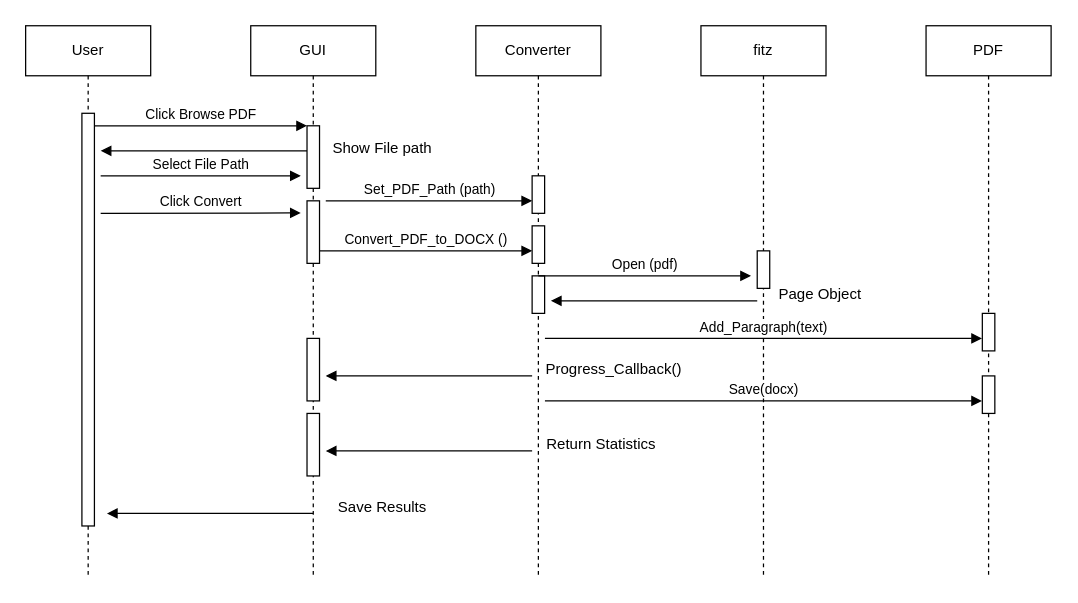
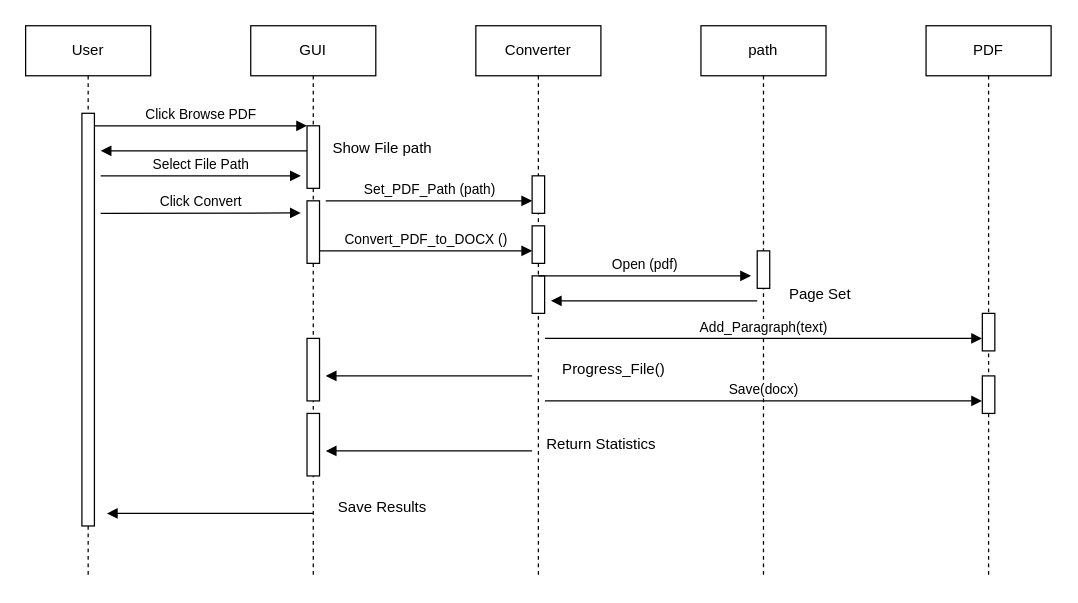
  <mxCell id="0" />
  <mxCell id="1" parent="0" />
  <mxCell id="2" value="User" style="shape=umlLifeline;perimeter=lifelinePerimeter;whiteSpace=wrap;html=1;container=0;dropTarget=0;collapsible=0;recursiveResize=0;outlineConnect=0;portConstraint=eastwest;newEdgeStyle={&quot;edgeStyle&quot;:&quot;elbowEdgeStyle&quot;,&quot;elbow&quot;:&quot;vertical&quot;,&quot;curved&quot;:0,&quot;rounded&quot;:0};" parent="1" vertex="1"><mxGeometry x="20" y="20" width="100" height="440" as="geometry" /></mxCell>
  <mxCell id="3" value="" style="html=1;points=[];perimeter=orthogonalPerimeter;outlineConnect=0;targetShapes=umlLifeline;portConstraint=eastwest;newEdgeStyle={&quot;edgeStyle&quot;:&quot;elbowEdgeStyle&quot;,&quot;elbow&quot;:&quot;vertical&quot;,&quot;curved&quot;:0,&quot;rounded&quot;:0};" parent="2" vertex="1"><mxGeometry x="45" y="70" width="10" height="330" as="geometry" /></mxCell>
  <mxCell id="4" value="GUI" style="shape=umlLifeline;perimeter=lifelinePerimeter;whiteSpace=wrap;html=1;container=0;dropTarget=0;collapsible=0;recursiveResize=0;outlineConnect=0;portConstraint=eastwest;newEdgeStyle={&quot;edgeStyle&quot;:&quot;elbowEdgeStyle&quot;,&quot;elbow&quot;:&quot;vertical&quot;,&quot;curved&quot;:0,&quot;rounded&quot;:0};" parent="1" vertex="1"><mxGeometry x="200" y="20" width="100" height="440" as="geometry" /></mxCell>
  <mxCell id="5" value="" style="html=1;points=[];perimeter=orthogonalPerimeter;outlineConnect=0;targetShapes=umlLifeline;portConstraint=eastwest;newEdgeStyle={&quot;edgeStyle&quot;:&quot;elbowEdgeStyle&quot;,&quot;elbow&quot;:&quot;vertical&quot;,&quot;curved&quot;:0,&quot;rounded&quot;:0};" parent="4" vertex="1"><mxGeometry x="45" y="80" width="10" height="50" as="geometry" /></mxCell>
  <mxCell id="6" value="" style="html=1;points=[];perimeter=orthogonalPerimeter;outlineConnect=0;targetShapes=umlLifeline;portConstraint=eastwest;newEdgeStyle={&quot;edgeStyle&quot;:&quot;elbowEdgeStyle&quot;,&quot;elbow&quot;:&quot;vertical&quot;,&quot;curved&quot;:0,&quot;rounded&quot;:0};" vertex="1" parent="4"><mxGeometry x="45" y="140" width="10" height="50" as="geometry" /></mxCell>
  <mxCell id="7" value="" style="html=1;points=[];perimeter=orthogonalPerimeter;outlineConnect=0;targetShapes=umlLifeline;portConstraint=eastwest;newEdgeStyle={&quot;edgeStyle&quot;:&quot;elbowEdgeStyle&quot;,&quot;elbow&quot;:&quot;vertical&quot;,&quot;curved&quot;:0,&quot;rounded&quot;:0};" vertex="1" parent="4"><mxGeometry x="45" y="250" width="10" height="50" as="geometry" /></mxCell>
  <mxCell id="8" value="" style="html=1;points=[];perimeter=orthogonalPerimeter;outlineConnect=0;targetShapes=umlLifeline;portConstraint=eastwest;newEdgeStyle={&quot;edgeStyle&quot;:&quot;elbowEdgeStyle&quot;,&quot;elbow&quot;:&quot;vertical&quot;,&quot;curved&quot;:0,&quot;rounded&quot;:0};" vertex="1" parent="4"><mxGeometry x="45" y="310" width="10" height="50" as="geometry" /></mxCell>
  <mxCell id="9" value="Click Browse PDF" style="html=1;verticalAlign=bottom;endArrow=block;edgeStyle=elbowEdgeStyle;elbow=vertical;curved=0;rounded=0;" parent="1" source="3" target="5" edge="1"><mxGeometry x="0.004" relative="1" as="geometry"><mxPoint x="195" y="110" as="sourcePoint" /><Array as="points"><mxPoint x="180" y="100" /></Array><mxPoint as="offset" /></mxGeometry></mxCell>
  <mxCell id="10" value="" style="html=1;verticalAlign=bottom;endArrow=block;edgeStyle=elbowEdgeStyle;elbow=vertical;curved=0;rounded=0;" parent="1" edge="1"><mxGeometry x="0.002" relative="1" as="geometry"><mxPoint x="245" y="120" as="sourcePoint" /><Array as="points"><mxPoint x="190" y="120" /></Array><mxPoint x="80" y="120" as="targetPoint" /><mxPoint as="offset" /></mxGeometry></mxCell>
  <mxCell id="11" value="Converter" style="shape=umlLifeline;perimeter=lifelinePerimeter;whiteSpace=wrap;html=1;container=0;dropTarget=0;collapsible=0;recursiveResize=0;outlineConnect=0;portConstraint=eastwest;newEdgeStyle={&quot;edgeStyle&quot;:&quot;elbowEdgeStyle&quot;,&quot;elbow&quot;:&quot;vertical&quot;,&quot;curved&quot;:0,&quot;rounded&quot;:0};" vertex="1" parent="1"><mxGeometry x="380" y="20" width="100" height="440" as="geometry" /></mxCell>
  <mxCell id="12" value="" style="html=1;points=[];perimeter=orthogonalPerimeter;outlineConnect=0;targetShapes=umlLifeline;portConstraint=eastwest;newEdgeStyle={&quot;edgeStyle&quot;:&quot;elbowEdgeStyle&quot;,&quot;elbow&quot;:&quot;vertical&quot;,&quot;curved&quot;:0,&quot;rounded&quot;:0};" vertex="1" parent="11"><mxGeometry x="45" y="120" width="10" height="30" as="geometry" /></mxCell>
  <mxCell id="13" value="" style="html=1;points=[];perimeter=orthogonalPerimeter;outlineConnect=0;targetShapes=umlLifeline;portConstraint=eastwest;newEdgeStyle={&quot;edgeStyle&quot;:&quot;elbowEdgeStyle&quot;,&quot;elbow&quot;:&quot;vertical&quot;,&quot;curved&quot;:0,&quot;rounded&quot;:0};" vertex="1" parent="11"><mxGeometry x="45" y="160" width="10" height="30" as="geometry" /></mxCell>
  <mxCell id="14" value="" style="html=1;points=[];perimeter=orthogonalPerimeter;outlineConnect=0;targetShapes=umlLifeline;portConstraint=eastwest;newEdgeStyle={&quot;edgeStyle&quot;:&quot;elbowEdgeStyle&quot;,&quot;elbow&quot;:&quot;vertical&quot;,&quot;curved&quot;:0,&quot;rounded&quot;:0};" vertex="1" parent="11"><mxGeometry x="45" y="200" width="10" height="30" as="geometry" /></mxCell>
- <mxCell id="15" value="fitz" style="shape=umlLifeline;perimeter=lifelinePerimeter;whiteSpace=wrap;html=1;container=0;dropTarget=0;collapsible=0;recursiveResize=0;outlineConnect=0;portConstraint=eastwest;newEdgeStyle={&quot;edgeStyle&quot;:&quot;elbowEdgeStyle&quot;,&quot;elbow&quot;:&quot;vertical&quot;,&quot;curved&quot;:0,&quot;rounded&quot;:0};" vertex="1" parent="1"><mxGeometry x="560" y="20" width="100" height="440" as="geometry" /></mxCell>
+ <mxCell id="15" value="path" style="shape=umlLifeline;perimeter=lifelinePerimeter;whiteSpace=wrap;html=1;container=0;dropTarget=0;collapsible=0;recursiveResize=0;outlineConnect=0;portConstraint=eastwest;newEdgeStyle={&quot;edgeStyle&quot;:&quot;elbowEdgeStyle&quot;,&quot;elbow&quot;:&quot;vertical&quot;,&quot;curved&quot;:0,&quot;rounded&quot;:0};" vertex="1" parent="1"><mxGeometry x="560" y="20" width="100" height="440" as="geometry" /></mxCell>
  <mxCell id="16" value="" style="html=1;points=[];perimeter=orthogonalPerimeter;outlineConnect=0;targetShapes=umlLifeline;portConstraint=eastwest;newEdgeStyle={&quot;edgeStyle&quot;:&quot;elbowEdgeStyle&quot;,&quot;elbow&quot;:&quot;vertical&quot;,&quot;curved&quot;:0,&quot;rounded&quot;:0};" vertex="1" parent="15"><mxGeometry x="45" y="180" width="10" height="30" as="geometry" /></mxCell>
  <mxCell id="17" value="PDF" style="shape=umlLifeline;perimeter=lifelinePerimeter;whiteSpace=wrap;html=1;container=0;dropTarget=0;collapsible=0;recursiveResize=0;outlineConnect=0;portConstraint=eastwest;newEdgeStyle={&quot;edgeStyle&quot;:&quot;elbowEdgeStyle&quot;,&quot;elbow&quot;:&quot;vertical&quot;,&quot;curved&quot;:0,&quot;rounded&quot;:0};" vertex="1" parent="1"><mxGeometry x="740" y="20" width="100" height="440" as="geometry" /></mxCell>
  <mxCell id="18" value="" style="html=1;points=[];perimeter=orthogonalPerimeter;outlineConnect=0;targetShapes=umlLifeline;portConstraint=eastwest;newEdgeStyle={&quot;edgeStyle&quot;:&quot;elbowEdgeStyle&quot;,&quot;elbow&quot;:&quot;vertical&quot;,&quot;curved&quot;:0,&quot;rounded&quot;:0};" vertex="1" parent="17"><mxGeometry x="45" y="230" width="10" height="30" as="geometry" /></mxCell>
  <mxCell id="19" value="" style="html=1;points=[];perimeter=orthogonalPerimeter;outlineConnect=0;targetShapes=umlLifeline;portConstraint=eastwest;newEdgeStyle={&quot;edgeStyle&quot;:&quot;elbowEdgeStyle&quot;,&quot;elbow&quot;:&quot;vertical&quot;,&quot;curved&quot;:0,&quot;rounded&quot;:0};" vertex="1" parent="17"><mxGeometry x="45" y="280" width="10" height="30" as="geometry" /></mxCell>
  <mxCell id="20" value="&lt;br&gt;&lt;div&gt;Show File path&lt;/div&gt;" style="text;html=1;align=center;verticalAlign=middle;resizable=0;points=[];autosize=1;strokeColor=none;fillColor=none;" vertex="1" parent="1"><mxGeometry x="250" y="90" width="110" height="40" as="geometry" /></mxCell>
  <mxCell id="21" value="Select File Path" style="html=1;verticalAlign=bottom;endArrow=block;edgeStyle=elbowEdgeStyle;elbow=vertical;curved=0;rounded=0;" edge="1" parent="1"><mxGeometry x="0.004" relative="1" as="geometry"><mxPoint x="80" y="140" as="sourcePoint" /><Array as="points"><mxPoint x="175" y="140" /></Array><mxPoint x="240" y="140" as="targetPoint" /><mxPoint as="offset" /></mxGeometry></mxCell>
  <mxCell id="22" value="Set_PDF_Path (path)" style="html=1;verticalAlign=bottom;endArrow=block;edgeStyle=elbowEdgeStyle;elbow=vertical;curved=0;rounded=0;" edge="1" parent="1"><mxGeometry x="0.004" relative="1" as="geometry"><mxPoint x="260" y="160" as="sourcePoint" /><Array as="points"><mxPoint x="360" y="160" /></Array><mxPoint x="425" y="160" as="targetPoint" /><mxPoint as="offset" /></mxGeometry></mxCell>
  <mxCell id="23" value="Click Convert" style="html=1;verticalAlign=bottom;endArrow=block;edgeStyle=elbowEdgeStyle;elbow=vertical;curved=0;rounded=0;" edge="1" parent="1"><mxGeometry x="0.004" relative="1" as="geometry"><mxPoint x="80" y="170" as="sourcePoint" /><Array as="points"><mxPoint x="175" y="169.67" /></Array><mxPoint x="240" y="169.67" as="targetPoint" /><mxPoint as="offset" /></mxGeometry></mxCell>
  <mxCell id="24" value="Convert_PDF_to_DOCX ()" style="html=1;verticalAlign=bottom;endArrow=block;edgeStyle=elbowEdgeStyle;elbow=vertical;curved=0;rounded=0;" edge="1" parent="1"><mxGeometry x="0.004" relative="1" as="geometry"><mxPoint x="255" y="200" as="sourcePoint" /><Array as="points"><mxPoint x="360" y="200" /></Array><mxPoint x="425" y="200" as="targetPoint" /><mxPoint as="offset" /></mxGeometry></mxCell>
  <mxCell id="25" value="Open (pdf)" style="html=1;verticalAlign=bottom;endArrow=block;edgeStyle=elbowEdgeStyle;elbow=vertical;curved=0;rounded=0;" edge="1" parent="1"><mxGeometry x="0.004" relative="1" as="geometry"><mxPoint x="430" y="220" as="sourcePoint" /><Array as="points"><mxPoint x="535" y="220" /></Array><mxPoint x="600" y="220" as="targetPoint" /><mxPoint as="offset" /></mxGeometry></mxCell>
  <mxCell id="26" value="" style="html=1;verticalAlign=bottom;endArrow=block;edgeStyle=elbowEdgeStyle;elbow=vertical;curved=0;rounded=0;" edge="1" parent="1"><mxGeometry x="0.002" relative="1" as="geometry"><mxPoint x="605" y="240" as="sourcePoint" /><Array as="points"><mxPoint x="550" y="240" /></Array><mxPoint x="440" y="240" as="targetPoint" /><mxPoint as="offset" /></mxGeometry></mxCell>
- <mxCell id="27" value="Page Object" style="text;html=1;align=center;verticalAlign=middle;resizable=0;points=[];autosize=1;strokeColor=none;fillColor=none;" vertex="1" parent="1"><mxGeometry x="610" y="220" width="90" height="30" as="geometry" /></mxCell>
+ <mxCell id="27" value="Page Set" style="text;html=1;align=center;verticalAlign=middle;resizable=0;points=[];autosize=1;strokeColor=none;fillColor=none;" vertex="1" parent="1"><mxGeometry x="610" y="220" width="90" height="30" as="geometry" /></mxCell>
  <mxCell id="28" value="Add_Paragraph(text)" style="html=1;verticalAlign=bottom;endArrow=block;edgeStyle=elbowEdgeStyle;elbow=vertical;curved=0;rounded=0;" edge="1" parent="1"><mxGeometry x="0.003" relative="1" as="geometry"><mxPoint x="435.25" y="270" as="sourcePoint" /><Array as="points"><mxPoint x="540.25" y="270" /></Array><mxPoint x="784.75" y="270" as="targetPoint" /><mxPoint as="offset" /></mxGeometry></mxCell>
  <mxCell id="29" value="" style="html=1;verticalAlign=bottom;endArrow=block;edgeStyle=elbowEdgeStyle;elbow=vertical;curved=0;rounded=0;" edge="1" parent="1"><mxGeometry x="0.002" relative="1" as="geometry"><mxPoint x="425" y="300" as="sourcePoint" /><Array as="points"><mxPoint x="370" y="300" /></Array><mxPoint x="260" y="300" as="targetPoint" /><mxPoint as="offset" /></mxGeometry></mxCell>
- <mxCell id="30" value="Progress_Callback()" style="text;html=1;align=center;verticalAlign=middle;resizable=0;points=[];autosize=1;strokeColor=none;fillColor=none;" vertex="1" parent="1"><mxGeometry x="425" y="280" width="130" height="30" as="geometry" /></mxCell>
+ <mxCell id="30" value="Progress_File()" style="text;html=1;align=center;verticalAlign=middle;resizable=0;points=[];autosize=1;strokeColor=none;fillColor=none;" vertex="1" parent="1"><mxGeometry x="425" y="280" width="130" height="30" as="geometry" /></mxCell>
  <mxCell id="31" value="Save(docx)" style="html=1;verticalAlign=bottom;endArrow=block;edgeStyle=elbowEdgeStyle;elbow=vertical;curved=0;rounded=0;" edge="1" parent="1"><mxGeometry x="0.003" relative="1" as="geometry"><mxPoint x="435.25" y="320" as="sourcePoint" /><Array as="points"><mxPoint x="540.25" y="320" /></Array><mxPoint x="784.75" y="320" as="targetPoint" /><mxPoint as="offset" /></mxGeometry></mxCell>
  <mxCell id="32" value="" style="html=1;verticalAlign=bottom;endArrow=block;edgeStyle=elbowEdgeStyle;elbow=vertical;curved=0;rounded=0;" edge="1" parent="1"><mxGeometry x="0.002" relative="1" as="geometry"><mxPoint x="425" y="360" as="sourcePoint" /><Array as="points"><mxPoint x="370" y="360" /></Array><mxPoint x="260" y="360" as="targetPoint" /><mxPoint as="offset" /></mxGeometry></mxCell>
  <mxCell id="33" value="Return Statistics" style="text;html=1;align=center;verticalAlign=middle;resizable=0;points=[];autosize=1;strokeColor=none;fillColor=none;" vertex="1" parent="1"><mxGeometry x="425" y="340" width="110" height="30" as="geometry" /></mxCell>
  <mxCell id="34" value="" style="html=1;verticalAlign=bottom;endArrow=block;edgeStyle=elbowEdgeStyle;elbow=vertical;curved=0;rounded=0;" edge="1" parent="1"><mxGeometry x="0.002" relative="1" as="geometry"><mxPoint x="250" y="410" as="sourcePoint" /><Array as="points"><mxPoint x="195" y="410" /></Array><mxPoint x="85" y="410" as="targetPoint" /><mxPoint as="offset" /></mxGeometry></mxCell>
  <mxCell id="35" value="Save Results" style="text;html=1;align=center;verticalAlign=middle;resizable=0;points=[];autosize=1;strokeColor=none;fillColor=none;" vertex="1" parent="1"><mxGeometry x="255" y="390" width="100" height="30" as="geometry" /></mxCell>
